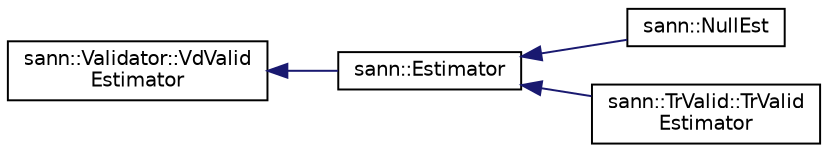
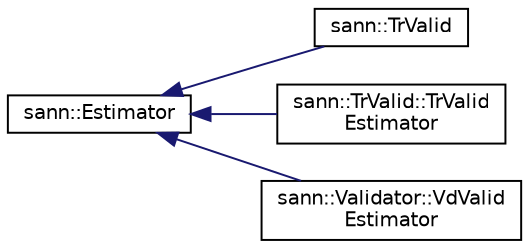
  digraph {
    rankdir=LR
    node [color=black fillcolor=white fontname=Helvetica fontsize=10 shape=record style=filled]
    edge [color=midnightblue dir=back fontname=Helvetica fontsize=10 labelfontname=Helvetica labelfontsize=10 style=solid]
    n1 [height=0.2 label="sann::Estimator" width=0.4]
-   n2 [height=0.2 label="sann::NullEst" width=0.4]
+   n2 [height=0.2 label="sann::TrValid" width=0.4]
    n3 [height=0.2 label="sann::TrValid::TrValid\lEstimator" width=0.4]
    n4 [height=0.2 label="sann::Validator::VdValid\lEstimator" width=0.4]
    n1 -> n2
    n1 -> n3
-   n4 -> n1
+   n1 -> n4
  }
